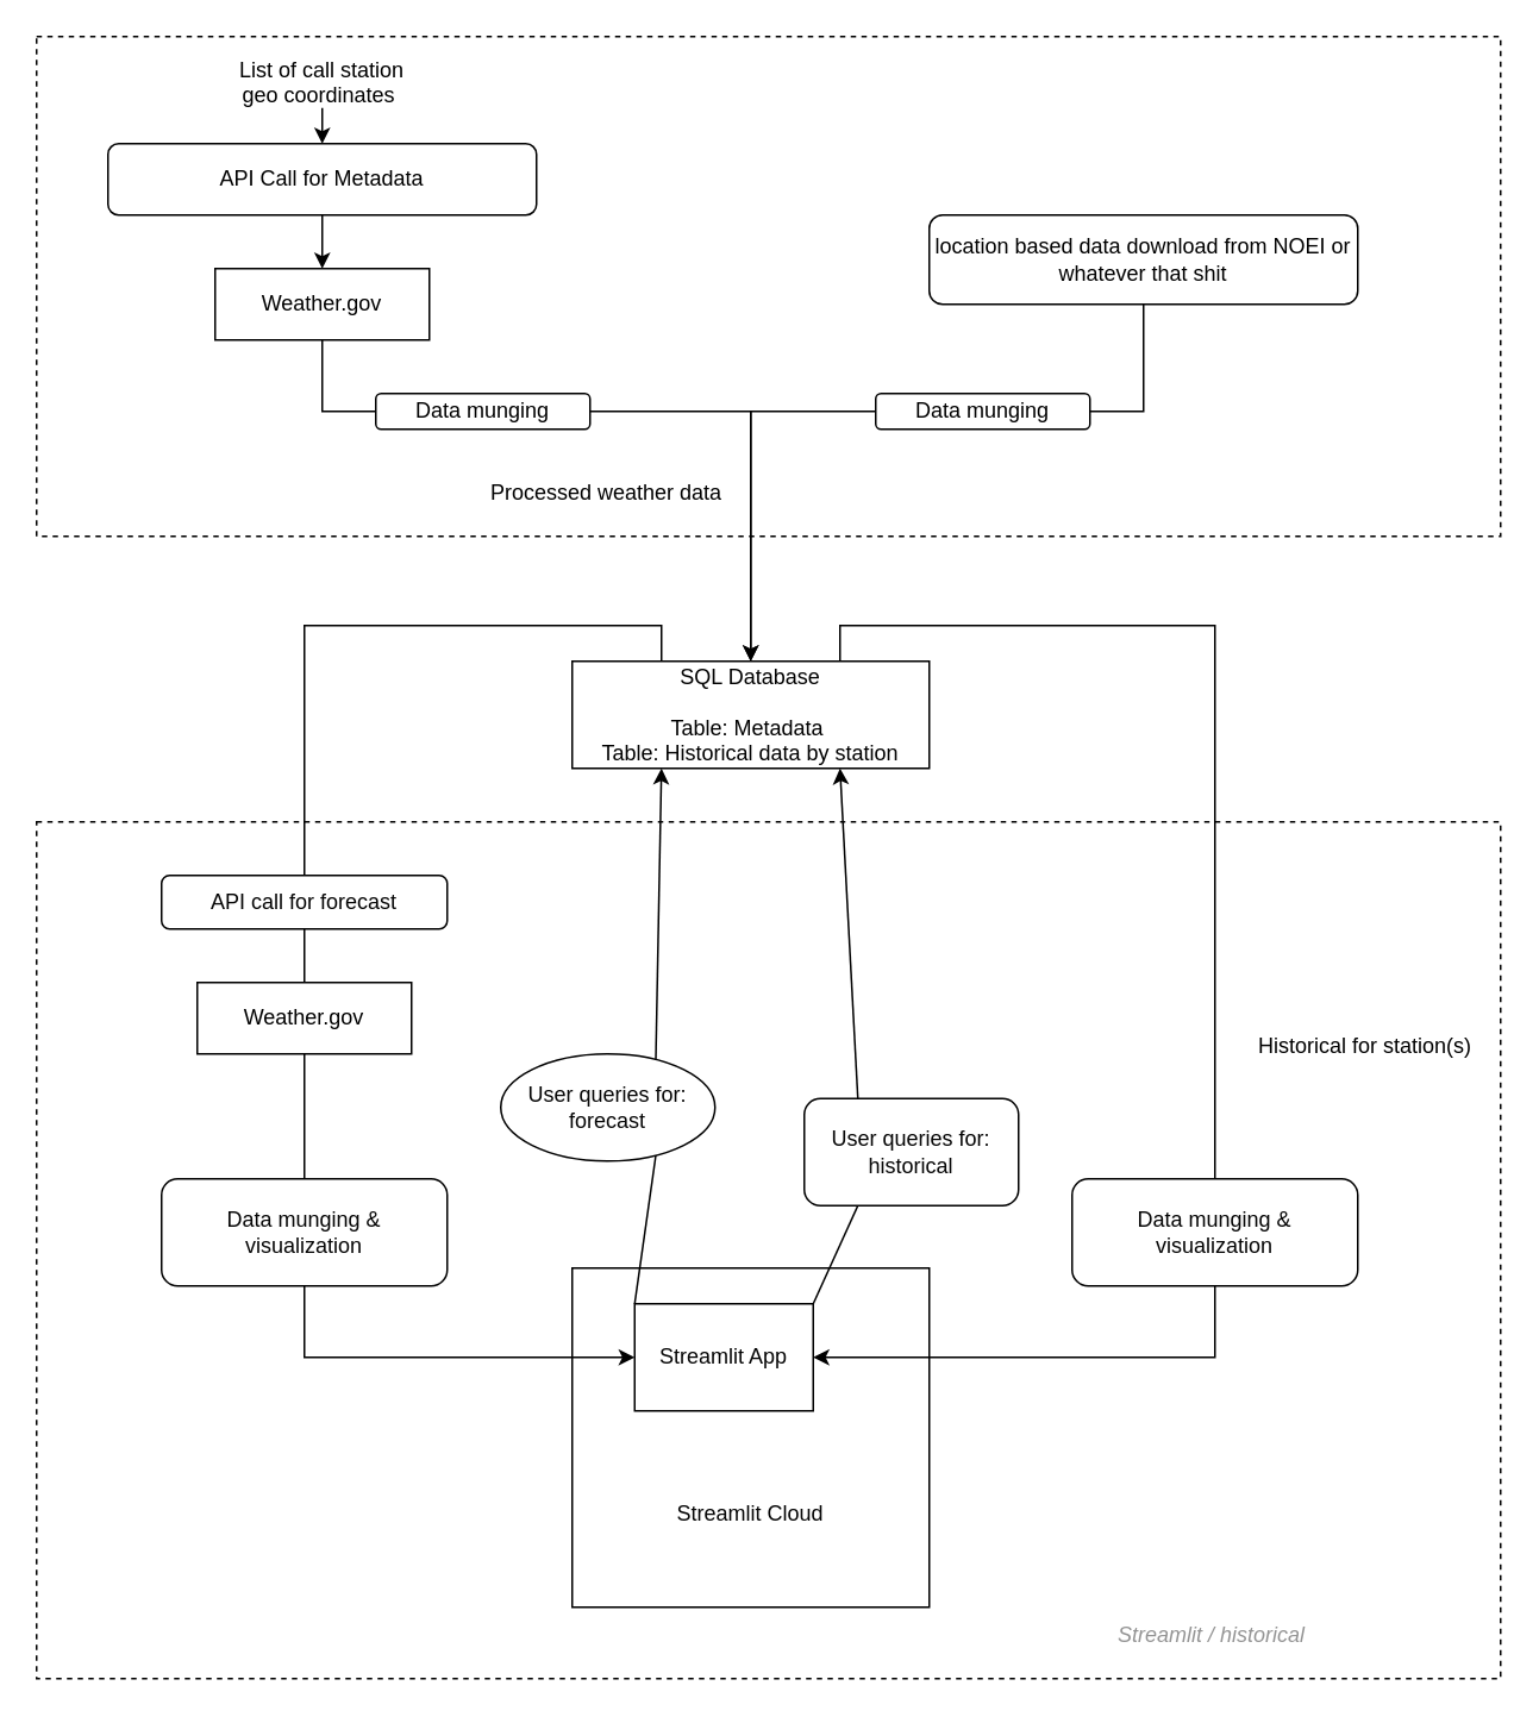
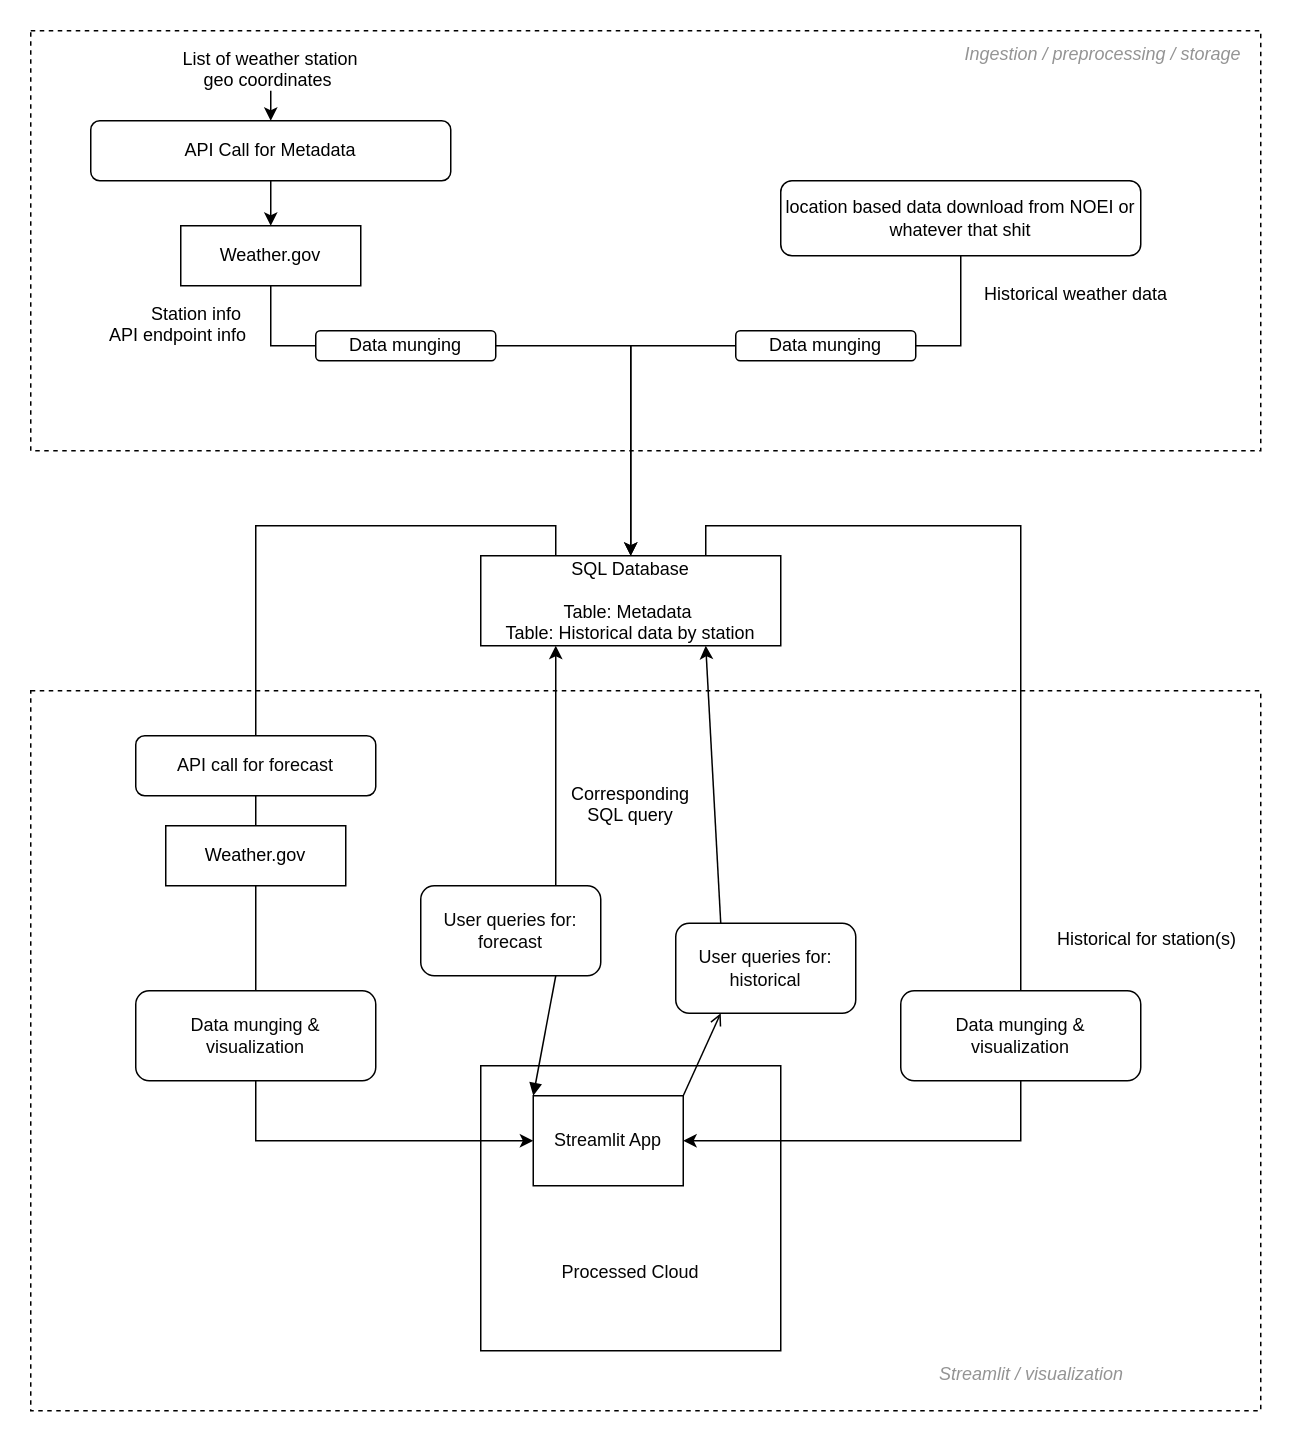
  <mxCell id="0" />
  <mxCell id="1" parent="0" />
  <mxCell id="2" value="" style="rounded=0;whiteSpace=wrap;html=1;fillColor=none;dashed=1;" vertex="1" parent="1"><mxGeometry x="20" y="20" width="820" height="280" as="geometry" /></mxCell>
  <mxCell id="3" style="edgeStyle=orthogonalEdgeStyle;rounded=0;orthogonalLoop=1;jettySize=auto;html=1;exitX=0.5;exitY=1;exitDx=0;exitDy=0;entryX=0.5;entryY=0;entryDx=0;entryDy=0;" edge="1" parent="1" source="4" target="6"><mxGeometry relative="1" as="geometry" /></mxCell>
  <mxCell id="4" value="API Call for Metadata" style="rounded=1;whiteSpace=wrap;html=1;" vertex="1" parent="1"><mxGeometry x="60" y="80" width="240" height="40" as="geometry" /></mxCell>
  <mxCell id="5" style="edgeStyle=orthogonalEdgeStyle;rounded=0;orthogonalLoop=1;jettySize=auto;html=1;exitX=1;exitY=0.5;exitDx=0;exitDy=0;entryX=0.5;entryY=0;entryDx=0;entryDy=0;startArrow=none;" edge="1" parent="1" source="14" target="11"><mxGeometry relative="1" as="geometry"><mxPoint x="420" y="270" as="targetPoint" /></mxGeometry></mxCell>
  <mxCell id="6" value="Weather.gov" style="rounded=0;whiteSpace=wrap;html=1;" vertex="1" parent="1"><mxGeometry x="120" y="150" width="120" height="40" as="geometry" /></mxCell>
- <mxCell id="8" value="List of call station &#10;geo coordinates " style="text;strokeColor=none;fillColor=none;align=center;verticalAlign=middle;spacingLeft=4;spacingRight=4;overflow=hidden;points=[[0,0.5],[1,0.5]];portConstraint=eastwest;rotatable=0;" vertex="1" parent="1"><mxGeometry x="85" y="30" width="190" height="30" as="geometry" /></mxCell>
+ <mxCell id="7" value="Station info &#10;API endpoint info" style="text;strokeColor=none;fillColor=none;align=right;verticalAlign=middle;spacingLeft=4;spacingRight=4;overflow=hidden;points=[[0,0.5],[1,0.5]];portConstraint=eastwest;rotatable=0;" vertex="1" parent="1"><mxGeometry x="50" y="200" width="120" height="30" as="geometry" /></mxCell>
+ <mxCell id="8" value="List of weather station &#10;geo coordinates " style="text;strokeColor=none;fillColor=none;align=center;verticalAlign=middle;spacingLeft=4;spacingRight=4;overflow=hidden;points=[[0,0.5],[1,0.5]];portConstraint=eastwest;rotatable=0;" vertex="1" parent="1"><mxGeometry x="85" y="30" width="190" height="30" as="geometry" /></mxCell>
  <mxCell id="9" value="" style="endArrow=classic;html=1;rounded=0;entryX=0.5;entryY=0;entryDx=0;entryDy=0;" edge="1" parent="1" target="4"><mxGeometry width="50" height="50" relative="1" as="geometry"><mxPoint x="180" y="60" as="sourcePoint" /><mxPoint x="470" y="300" as="targetPoint" /></mxGeometry></mxCell>
  <mxCell id="10" value="location based data download from NOEI or whatever that shit" style="rounded=1;whiteSpace=wrap;html=1;" vertex="1" parent="1"><mxGeometry x="520" y="120" width="240" height="50" as="geometry" /></mxCell>
  <mxCell id="11" value="SQL Database&lt;br&gt;&lt;br&gt;Table: Metadata&amp;nbsp;&lt;br&gt;Table: Historical data by station" style="rounded=0;whiteSpace=wrap;html=1;" vertex="1" parent="1"><mxGeometry x="320" y="370" width="200" height="60" as="geometry" /></mxCell>
  <mxCell id="12" style="edgeStyle=orthogonalEdgeStyle;rounded=0;orthogonalLoop=1;jettySize=auto;html=1;exitX=0;exitY=0.5;exitDx=0;exitDy=0;entryX=0.5;entryY=0;entryDx=0;entryDy=0;" edge="1" parent="1" source="16" target="11"><mxGeometry relative="1" as="geometry"><mxPoint x="190" y="180" as="sourcePoint" /><mxPoint x="430" y="280" as="targetPoint" /><Array as="points"><mxPoint x="420" y="230" /></Array></mxGeometry></mxCell>
+ <mxCell id="13" value="Historical weather data" style="text;strokeColor=none;fillColor=none;align=left;verticalAlign=middle;spacingLeft=4;spacingRight=4;overflow=hidden;points=[[0,0.5],[1,0.5]];portConstraint=eastwest;rotatable=0;" vertex="1" parent="1"><mxGeometry x="650" y="180" width="190" height="30" as="geometry" /></mxCell>
  <mxCell id="14" value="Data munging" style="rounded=1;whiteSpace=wrap;html=1;" vertex="1" parent="1"><mxGeometry x="210" y="220" width="120" height="20" as="geometry" /></mxCell>
  <mxCell id="15" value="" style="edgeStyle=orthogonalEdgeStyle;rounded=0;orthogonalLoop=1;jettySize=auto;html=1;exitX=0.5;exitY=1;exitDx=0;exitDy=0;entryX=0;entryY=0.5;entryDx=0;entryDy=0;endArrow=none;" edge="1" parent="1" source="6" target="14"><mxGeometry relative="1" as="geometry"><mxPoint x="180" y="250" as="sourcePoint" /><mxPoint x="420" y="350" as="targetPoint" /></mxGeometry></mxCell>
  <mxCell id="16" value="Data munging" style="rounded=1;whiteSpace=wrap;html=1;" vertex="1" parent="1"><mxGeometry x="490" y="220" width="120" height="20" as="geometry" /></mxCell>
  <mxCell id="17" value="" style="edgeStyle=orthogonalEdgeStyle;rounded=0;orthogonalLoop=1;jettySize=auto;html=1;entryX=1;entryY=0.5;entryDx=0;entryDy=0;endArrow=none;exitX=0.5;exitY=1;exitDx=0;exitDy=0;" edge="1" parent="1" source="10" target="16"><mxGeometry relative="1" as="geometry"><mxPoint x="550" y="230" as="sourcePoint" /><mxPoint x="565" y="300" as="targetPoint" /></mxGeometry></mxCell>
- <mxCell id="19" value="Streamlit / historical" style="text;strokeColor=none;fillColor=none;align=left;verticalAlign=middle;spacingLeft=4;spacingRight=4;overflow=hidden;points=[[0,0.5],[1,0.5]];portConstraint=eastwest;rotatable=0;fontStyle=2;fontColor=#949494;" vertex="1" parent="1"><mxGeometry x="620" y="900" width="210" height="30" as="geometry" /></mxCell>
+ <mxCell id="18" value="Ingestion / preprocessing / storage" style="text;strokeColor=none;fillColor=none;align=center;verticalAlign=middle;spacingLeft=4;spacingRight=4;overflow=hidden;points=[[0,0.5],[1,0.5]];portConstraint=eastwest;rotatable=0;fontStyle=2;fontColor=#949494;" vertex="1" parent="1"><mxGeometry x="630" y="20" width="210" height="30" as="geometry" /></mxCell>
+ <mxCell id="19" value="Streamlit / visualization" style="text;strokeColor=none;fillColor=none;align=left;verticalAlign=middle;spacingLeft=4;spacingRight=4;overflow=hidden;points=[[0,0.5],[1,0.5]];portConstraint=eastwest;rotatable=0;fontStyle=2;fontColor=#949494;" vertex="1" parent="1"><mxGeometry x="620" y="900" width="210" height="30" as="geometry" /></mxCell>
  <mxCell id="20" value="&lt;font color=&quot;#050505&quot;&gt;Streamlit App&lt;br&gt;&lt;/font&gt;" style="rounded=0;whiteSpace=wrap;html=1;fontColor=#949494;fillColor=none;" vertex="1" parent="1"><mxGeometry x="355" y="730" width="100" height="60" as="geometry" /></mxCell>
- <mxCell id="22" value="User queries for:&lt;br&gt;forecast" style="ellipse;whiteSpace=wrap;html=1;fontColor=#050505;fillColor=none;" vertex="1" parent="1"><mxGeometry x="280" y="590" width="120" height="60" as="geometry" /></mxCell>
+ <mxCell id="21" value="Corresponding &#10;SQL query" style="text;strokeColor=none;fillColor=none;align=center;verticalAlign=middle;spacingLeft=4;spacingRight=4;overflow=hidden;points=[[0,0.5],[1,0.5]];portConstraint=eastwest;rotatable=0;" vertex="1" parent="1"><mxGeometry x="360" y="520" width="120" height="30" as="geometry" /></mxCell>
+ <mxCell id="22" value="User queries for:&lt;br&gt;forecast" style="rounded=1;whiteSpace=wrap;html=1;fontColor=#050505;fillColor=none;" vertex="1" parent="1"><mxGeometry x="280" y="590" width="120" height="60" as="geometry" /></mxCell>
  <mxCell id="23" value="User queries for:&lt;br&gt;historical" style="rounded=1;whiteSpace=wrap;html=1;fontColor=#050505;fillColor=none;" vertex="1" parent="1"><mxGeometry x="450" y="615" width="120" height="60" as="geometry" /></mxCell>
  <mxCell id="24" value="&lt;font style=&quot;font-size: 12px&quot;&gt;Data munging &amp;amp; &lt;br&gt;visualization&lt;/font&gt;" style="rounded=1;whiteSpace=wrap;html=1;fontSize=6;fontColor=#050505;fillColor=none;" vertex="1" parent="1"><mxGeometry x="90" y="660" width="160" height="60" as="geometry" /></mxCell>
  <mxCell id="25" value="" style="endArrow=classic;html=1;rounded=0;fontSize=12;fontColor=#050505;entryX=0.25;entryY=1;entryDx=0;entryDy=0;exitX=0.75;exitY=0;exitDx=0;exitDy=0;" edge="1" parent="1" source="22" target="11"><mxGeometry width="50" height="50" relative="1" as="geometry"><mxPoint x="390" y="420" as="sourcePoint" /><mxPoint x="440" y="370" as="targetPoint" /></mxGeometry></mxCell>
  <mxCell id="26" value="" style="endArrow=classic;html=1;rounded=0;fontSize=12;fontColor=#050505;entryX=0.75;entryY=1;entryDx=0;entryDy=0;exitX=0.25;exitY=0;exitDx=0;exitDy=0;" edge="1" parent="1" source="23" target="11"><mxGeometry width="50" height="50" relative="1" as="geometry"><mxPoint x="520" y="590" as="sourcePoint" /><mxPoint x="520" y="460" as="targetPoint" /></mxGeometry></mxCell>
- <mxCell id="27" value="" style="endArrow=none;html=1;rounded=0;fontSize=12;fontColor=#050505;entryX=0;entryY=0;entryDx=0;entryDy=0;exitX=0.75;exitY=1;exitDx=0;exitDy=0;" edge="1" parent="1" source="22" target="20"><mxGeometry width="50" height="50" relative="1" as="geometry"><mxPoint x="390" y="420" as="sourcePoint" /><mxPoint x="370" y="670" as="targetPoint" /></mxGeometry></mxCell>
- <mxCell id="28" value="" style="endArrow=none;html=1;rounded=0;fontSize=12;fontColor=#050505;entryX=0.25;entryY=1;entryDx=0;entryDy=0;exitX=1;exitY=0;exitDx=0;exitDy=0;" edge="1" parent="1" source="20" target="23"><mxGeometry width="50" height="50" relative="1" as="geometry"><mxPoint x="470" y="670" as="sourcePoint" /><mxPoint x="610" y="680" as="targetPoint" /></mxGeometry></mxCell>
+ <mxCell id="27" value="" style="endArrow=block;html=1;rounded=0;fontSize=12;fontColor=#050505;entryX=0;entryY=0;entryDx=0;entryDy=0;exitX=0.75;exitY=1;exitDx=0;exitDy=0;" edge="1" parent="1" source="22" target="20"><mxGeometry width="50" height="50" relative="1" as="geometry"><mxPoint x="390" y="420" as="sourcePoint" /><mxPoint x="370" y="670" as="targetPoint" /></mxGeometry></mxCell>
+ <mxCell id="28" value="" style="endArrow=open;html=1;rounded=0;fontSize=12;fontColor=#050505;entryX=0.25;entryY=1;entryDx=0;entryDy=0;exitX=1;exitY=0;exitDx=0;exitDy=0;" edge="1" parent="1" source="20" target="23"><mxGeometry width="50" height="50" relative="1" as="geometry"><mxPoint x="470" y="670" as="sourcePoint" /><mxPoint x="610" y="680" as="targetPoint" /></mxGeometry></mxCell>
  <mxCell id="29" value="" style="edgeStyle=orthogonalEdgeStyle;rounded=0;orthogonalLoop=1;jettySize=auto;html=1;exitX=0.5;exitY=0;exitDx=0;exitDy=0;entryX=0.25;entryY=0;entryDx=0;entryDy=0;endArrow=none;" edge="1" parent="1" source="32" target="11"><mxGeometry relative="1" as="geometry"><mxPoint x="190" y="200" as="sourcePoint" /><mxPoint x="220" y="240" as="targetPoint" /></mxGeometry></mxCell>
  <mxCell id="30" value="" style="edgeStyle=orthogonalEdgeStyle;rounded=0;orthogonalLoop=1;jettySize=auto;html=1;fontSize=12;fontColor=#050505;entryX=0;entryY=0.5;entryDx=0;entryDy=0;exitX=0.5;exitY=1;exitDx=0;exitDy=0;" edge="1" parent="1" source="24" target="20"><mxGeometry relative="1" as="geometry"><mxPoint x="190" y="790" as="targetPoint" /></mxGeometry></mxCell>
  <mxCell id="31" value="Weather.gov" style="rounded=0;whiteSpace=wrap;html=1;" vertex="1" parent="1"><mxGeometry x="110" y="550" width="120" height="40" as="geometry" /></mxCell>
- <mxCell id="32" value="&lt;font style=&quot;font-size: 12px&quot;&gt;API call for forecast&lt;/font&gt;" style="rounded=1;whiteSpace=wrap;html=1;fontSize=6;fontColor=#050505;fillColor=none;" vertex="1" parent="1"><mxGeometry x="90" y="490" width="160" height="30" as="geometry" /></mxCell>
+ <mxCell id="32" value="&lt;font style=&quot;font-size: 12px&quot;&gt;API call for forecast&lt;/font&gt;" style="rounded=1;whiteSpace=wrap;html=1;fontSize=6;fontColor=#050505;fillColor=none;" vertex="1" parent="1"><mxGeometry x="90" y="490" width="160" height="40" as="geometry" /></mxCell>
  <mxCell id="33" value="" style="endArrow=none;html=1;rounded=0;fontSize=12;fontColor=#050505;entryX=0.5;entryY=1;entryDx=0;entryDy=0;exitX=0.5;exitY=0;exitDx=0;exitDy=0;" edge="1" parent="1" source="31" target="32"><mxGeometry width="50" height="50" relative="1" as="geometry"><mxPoint x="390" y="400" as="sourcePoint" /><mxPoint x="440" y="350" as="targetPoint" /></mxGeometry></mxCell>
  <mxCell id="34" value="" style="endArrow=none;html=1;rounded=0;fontSize=12;fontColor=#050505;entryX=0.5;entryY=1;entryDx=0;entryDy=0;exitX=0.5;exitY=0;exitDx=0;exitDy=0;" edge="1" parent="1" source="24" target="31"><mxGeometry width="50" height="50" relative="1" as="geometry"><mxPoint x="390" y="730" as="sourcePoint" /><mxPoint x="440" y="680" as="targetPoint" /></mxGeometry></mxCell>
  <mxCell id="35" value="&lt;font style=&quot;font-size: 12px&quot;&gt;Data munging &amp;amp; &lt;br&gt;visualization&lt;/font&gt;" style="rounded=1;whiteSpace=wrap;html=1;fontSize=6;fontColor=#050505;fillColor=none;" vertex="1" parent="1"><mxGeometry x="600" y="660" width="160" height="60" as="geometry" /></mxCell>
- <mxCell id="36" value="Processed weather data" style="text;strokeColor=none;fillColor=none;align=right;verticalAlign=middle;spacingLeft=4;spacingRight=4;overflow=hidden;points=[[0,0.5],[1,0.5]];portConstraint=eastwest;rotatable=0;" vertex="1" parent="1"><mxGeometry x="260" y="260" width="150" height="30" as="geometry" /></mxCell>
  <mxCell id="37" value="" style="edgeStyle=orthogonalEdgeStyle;rounded=0;orthogonalLoop=1;jettySize=auto;html=1;exitX=0.5;exitY=0;exitDx=0;exitDy=0;entryX=0.75;entryY=0;entryDx=0;entryDy=0;endArrow=none;" edge="1" parent="1" source="35" target="11"><mxGeometry relative="1" as="geometry"><mxPoint x="180" y="500" as="sourcePoint" /><mxPoint x="380" y="410" as="targetPoint" /></mxGeometry></mxCell>
  <mxCell id="38" value="" style="edgeStyle=orthogonalEdgeStyle;rounded=0;orthogonalLoop=1;jettySize=auto;html=1;fontSize=12;fontColor=#050505;entryX=1;entryY=0.5;entryDx=0;entryDy=0;exitX=0.5;exitY=1;exitDx=0;exitDy=0;" edge="1" parent="1" source="35" target="20"><mxGeometry relative="1" as="geometry"><mxPoint x="550" y="765" as="sourcePoint" /><mxPoint x="750" y="805" as="targetPoint" /></mxGeometry></mxCell>
- <mxCell id="39" value="&lt;br&gt;&lt;br&gt;&lt;br&gt;&lt;br&gt;&lt;br&gt;&lt;br&gt;Streamlit Cloud" style="rounded=0;whiteSpace=wrap;html=1;fontColor=#050505;fillColor=none;align=center;" vertex="1" parent="1"><mxGeometry x="320" y="710" width="200" height="190" as="geometry" /></mxCell>
- <mxCell id="40" value="Historical for station(s)" style="text;strokeColor=none;fillColor=none;align=right;verticalAlign=middle;spacingLeft=4;spacingRight=4;overflow=hidden;points=[[0,0.5],[1,0.5]];portConstraint=eastwest;rotatable=0;" vertex="1" parent="1"><mxGeometry x="690" y="570" width="140" height="30" as="geometry" /></mxCell>
+ <mxCell id="39" value="&lt;br&gt;&lt;br&gt;&lt;br&gt;&lt;br&gt;&lt;br&gt;&lt;br&gt;Processed Cloud" style="rounded=0;whiteSpace=wrap;html=1;fontColor=#050505;fillColor=none;align=center;" vertex="1" parent="1"><mxGeometry x="320" y="710" width="200" height="190" as="geometry" /></mxCell>
+ <mxCell id="40" value="Historical for station(s)" style="text;strokeColor=none;fillColor=none;align=right;verticalAlign=middle;spacingLeft=4;spacingRight=4;overflow=hidden;points=[[0,0.5],[1,0.5]];portConstraint=eastwest;rotatable=0;" vertex="1" parent="1"><mxGeometry x="690" y="610" width="140" height="30" as="geometry" /></mxCell>
  <mxCell id="41" value="" style="rounded=0;whiteSpace=wrap;html=1;fillColor=none;dashed=1;" vertex="1" parent="1"><mxGeometry x="20" y="460" width="820" height="480" as="geometry" /></mxCell>
